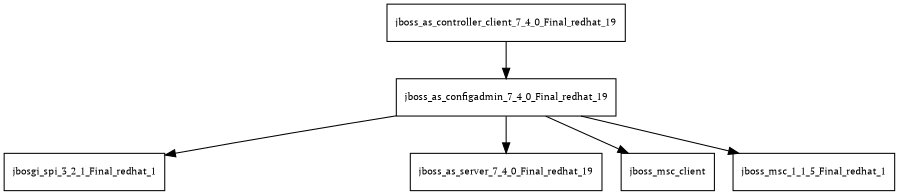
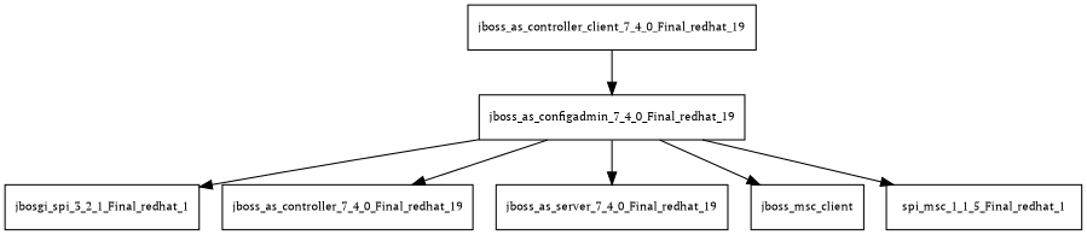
  digraph {
    fontname="PT Serif"
    node [fontname="PT Serif" fontsize=10.0 shape=box]
    edge [fontname="PT Serif"]
    n1 [label=jbosgi_spi_3_2_1_Final_redhat_1]
    jboss_as_configadmin_7_4_0_Final_redhat_19
+   jboss_as_controller_7_4_0_Final_redhat_19
    jboss_as_server_7_4_0_Final_redhat_19
    n5 [label=jboss_msc_client]
-   jboss_msc_1_1_5_Final_redhat_1
+   jboss_msc_1_1_5_Final_redhat_1 [label=spi_msc_1_1_5_Final_redhat_1]
    jboss_as_controller_client_7_4_0_Final_redhat_19
    jboss_as_configadmin_7_4_0_Final_redhat_19 -> n1
+   jboss_as_configadmin_7_4_0_Final_redhat_19 -> jboss_as_controller_7_4_0_Final_redhat_19
    jboss_as_configadmin_7_4_0_Final_redhat_19 -> jboss_as_server_7_4_0_Final_redhat_19
    jboss_as_configadmin_7_4_0_Final_redhat_19 -> n5
    jboss_as_configadmin_7_4_0_Final_redhat_19 -> jboss_msc_1_1_5_Final_redhat_1
    jboss_as_controller_client_7_4_0_Final_redhat_19 -> jboss_as_configadmin_7_4_0_Final_redhat_19
  }
